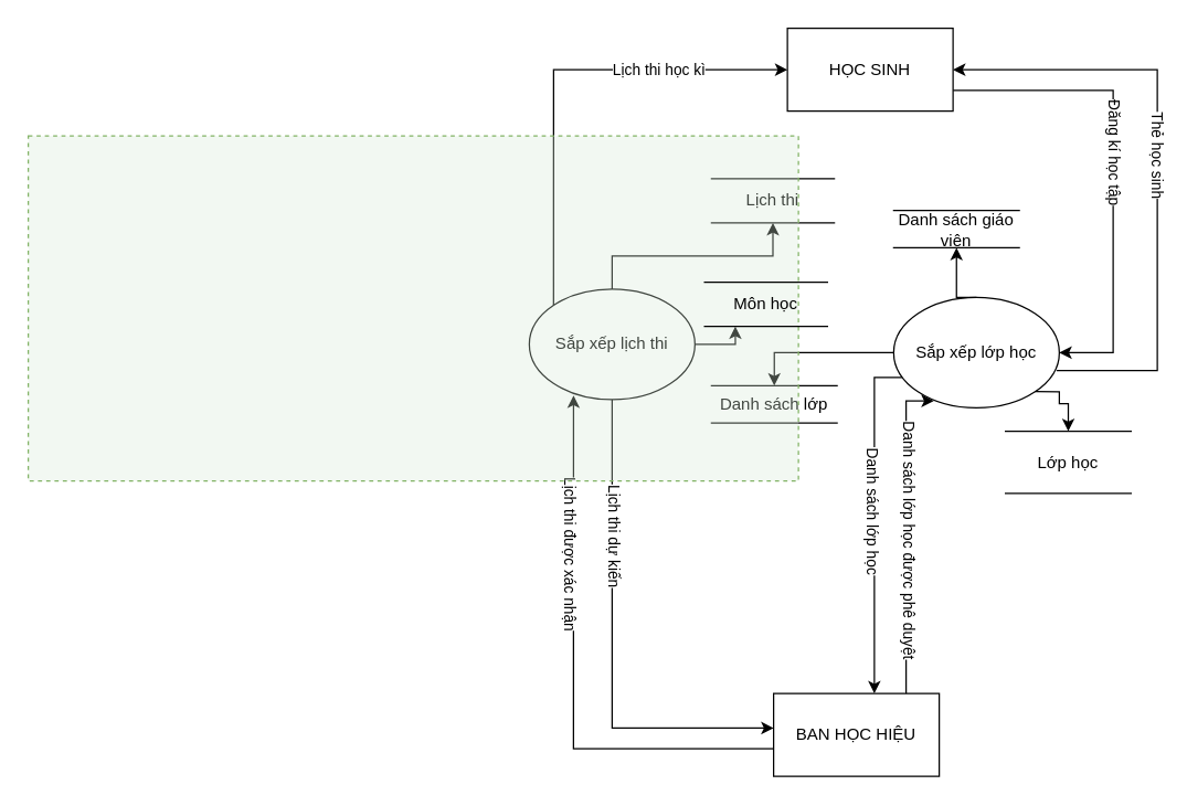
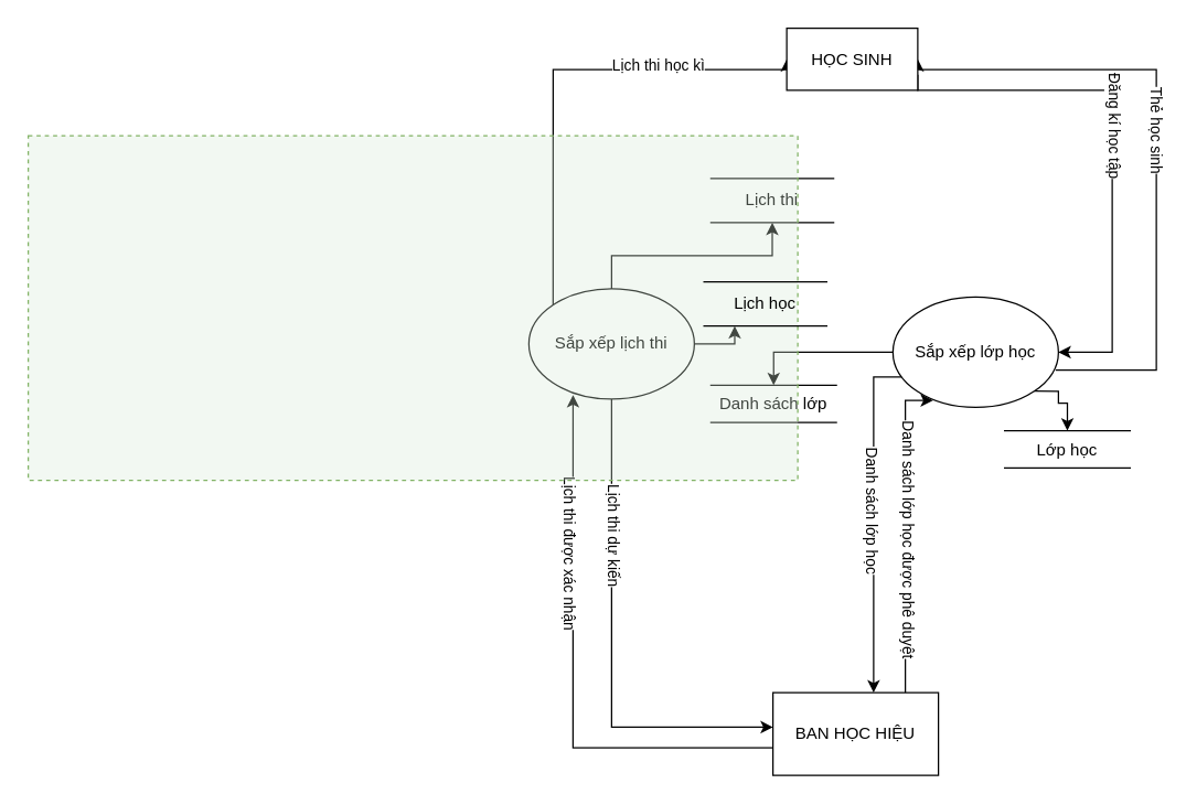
  <mxCell id="0" />
  <mxCell id="1" parent="0" />
  <mxCell id="2" style="edgeStyle=orthogonalEdgeStyle;rounded=0;orthogonalLoop=1;jettySize=auto;html=1;entryX=1;entryY=0.5;entryDx=0;entryDy=0;exitX=0.983;exitY=0.663;exitDx=0;exitDy=0;exitPerimeter=0;" parent="1" source="21" target="16" edge="1"><mxGeometry relative="1" as="geometry"><mxPoint x="807" y="-148" as="sourcePoint" /><Array as="points"><mxPoint x="838" y="268" /><mxPoint x="838" y="50" /></Array></mxGeometry></mxCell>
  <mxCell id="3" value="Thẻ học sinh" style="edgeLabel;html=1;align=center;verticalAlign=middle;resizable=0;points=[];rotation=90;" parent="2" vertex="1" connectable="0"><mxGeometry x="0.05" y="-1" relative="1" as="geometry"><mxPoint as="offset" /></mxGeometry></mxCell>
  <mxCell id="4" style="edgeStyle=orthogonalEdgeStyle;rounded=0;orthogonalLoop=1;jettySize=auto;html=1;entryX=0;entryY=0.5;entryDx=0;entryDy=0;exitX=0;exitY=0;exitDx=0;exitDy=0;" parent="1" source="26" target="16" edge="1"><mxGeometry relative="1" as="geometry"><Array as="points"><mxPoint x="401" y="50" /></Array><mxPoint x="874" y="-141" as="sourcePoint" /></mxGeometry></mxCell>
  <mxCell id="5" value="Lịch thi học kì" style="edgeLabel;html=1;align=center;verticalAlign=middle;resizable=0;points=[];" parent="4" vertex="1" connectable="0"><mxGeometry x="-0.137" y="-2" relative="1" as="geometry"><mxPoint x="74.4" y="-23.72" as="offset" /></mxGeometry></mxCell>
  <mxCell id="6" style="edgeStyle=orthogonalEdgeStyle;rounded=0;orthogonalLoop=1;jettySize=auto;html=1;align=right;exitX=0.05;exitY=0.725;exitDx=0;exitDy=0;exitPerimeter=0;" parent="1" source="21" target="22" edge="1"><mxGeometry relative="1" as="geometry"><Array as="points"><mxPoint x="633" y="453" /><mxPoint x="633" y="453" /></Array><mxPoint x="658" y="288" as="sourcePoint" /></mxGeometry></mxCell>
  <mxCell id="7" value="Danh sách lớp học" style="edgeLabel;html=1;align=center;verticalAlign=middle;resizable=0;points=[];rotation=90;" parent="6" vertex="1" connectable="0"><mxGeometry x="-0.067" relative="1" as="geometry"><mxPoint as="offset" /></mxGeometry></mxCell>
  <mxCell id="8" style="edgeStyle=orthogonalEdgeStyle;rounded=0;orthogonalLoop=1;jettySize=auto;html=1;align=right;exitX=0.5;exitY=1;exitDx=0;exitDy=0;" parent="1" source="26" edge="1"><mxGeometry relative="1" as="geometry"><Array as="points"><mxPoint x="443" y="527" /></Array><mxPoint x="312" y="-154" as="sourcePoint" /><mxPoint x="560" y="527" as="targetPoint" /></mxGeometry></mxCell>
  <mxCell id="9" value="Lịch thi dự kiến" style="edgeLabel;html=1;align=center;verticalAlign=middle;resizable=0;points=[];rotation=90;" parent="8" vertex="1" connectable="0"><mxGeometry x="0.111" y="-2" relative="1" as="geometry"><mxPoint x="5" y="-99" as="offset" /></mxGeometry></mxCell>
  <mxCell id="10" style="edgeStyle=orthogonalEdgeStyle;rounded=0;orthogonalLoop=1;jettySize=auto;html=1;align=right;entryX=0.242;entryY=0.938;entryDx=0;entryDy=0;entryPerimeter=0;" parent="1" source="22" target="21" edge="1"><mxGeometry relative="1" as="geometry"><Array as="points"><mxPoint x="656" y="398" /><mxPoint x="656" y="398" /></Array><mxPoint x="179" y="482" as="targetPoint" /></mxGeometry></mxCell>
  <mxCell id="11" value="Danh sách lớp học được phê duyệt" style="edgeLabel;html=1;align=center;verticalAlign=middle;resizable=0;points=[];rotation=90;" parent="10" vertex="1" connectable="0"><mxGeometry x="-0.075" y="2" relative="1" as="geometry"><mxPoint x="5" y="-5" as="offset" /></mxGeometry></mxCell>
  <mxCell id="12" style="edgeStyle=orthogonalEdgeStyle;rounded=0;orthogonalLoop=1;jettySize=auto;html=1;exitX=0;exitY=0.75;exitDx=0;exitDy=0;align=right;entryX=0.267;entryY=0.963;entryDx=0;entryDy=0;entryPerimeter=0;" parent="1" source="22" target="26" edge="1"><mxGeometry relative="1" as="geometry"><Array as="points"><mxPoint x="415" y="542" /></Array><mxPoint x="284" y="-153" as="targetPoint" /></mxGeometry></mxCell>
  <mxCell id="13" value="Lịch thi được xác nhận" style="edgeLabel;html=1;align=center;verticalAlign=middle;resizable=0;points=[];rotation=90;" parent="12" vertex="1" connectable="0"><mxGeometry x="-0.079" relative="1" as="geometry"><mxPoint x="-1.01" y="-104" as="offset" /></mxGeometry></mxCell>
  <mxCell id="14" style="edgeStyle=orthogonalEdgeStyle;rounded=0;orthogonalLoop=1;jettySize=auto;html=1;exitX=1;exitY=0.75;exitDx=0;exitDy=0;entryX=1;entryY=0.5;entryDx=0;entryDy=0;" parent="1" source="16" target="21" edge="1"><mxGeometry relative="1" as="geometry"><Array as="points"><mxPoint x="806" y="65" /><mxPoint x="806" y="255" /></Array><mxPoint x="739" y="-150" as="targetPoint" /></mxGeometry></mxCell>
  <mxCell id="15" value="Đăng kí học tập" style="edgeLabel;html=1;align=center;verticalAlign=middle;resizable=0;points=[];rotation=90;" parent="14" vertex="1" connectable="0"><mxGeometry x="-0.073" y="2" relative="1" as="geometry"><mxPoint as="offset" /></mxGeometry></mxCell>
- <mxCell id="16" value="HỌC SINH" style="rounded=0;whiteSpace=wrap;html=1;" parent="1" vertex="1"><mxGeometry x="570" y="20" width="120" height="60" as="geometry" /></mxCell>
+ <mxCell id="16" value="HỌC SINH" style="rounded=0;whiteSpace=wrap;html=1;" parent="1" vertex="1"><mxGeometry x="570" y="20" width="95" height="45" as="geometry" /></mxCell>
  <mxCell id="17" style="edgeStyle=orthogonalEdgeStyle;rounded=0;orthogonalLoop=1;jettySize=auto;html=1;exitX=0;exitY=0.5;exitDx=0;exitDy=0;entryX=0.5;entryY=0;entryDx=0;entryDy=0;" parent="1" source="21" target="24" edge="1"><mxGeometry relative="1" as="geometry"><Array as="points"><mxPoint x="561" y="255" /></Array></mxGeometry></mxCell>
  <mxCell id="18" style="edgeStyle=orthogonalEdgeStyle;rounded=0;orthogonalLoop=1;jettySize=auto;html=1;exitX=0.5;exitY=0;exitDx=0;exitDy=0;entryX=0.5;entryY=1;entryDx=0;entryDy=0;" parent="1" source="26" target="23" edge="1"><mxGeometry relative="1" as="geometry" /></mxCell>
- <mxCell id="19" style="edgeStyle=orthogonalEdgeStyle;rounded=0;orthogonalLoop=1;jettySize=auto;html=1;exitX=0.5;exitY=0;exitDx=0;exitDy=0;entryX=0.5;entryY=1;entryDx=0;entryDy=0;" parent="1" source="21" target="28" edge="1"><mxGeometry relative="1" as="geometry" /></mxCell>
  <mxCell id="20" style="edgeStyle=orthogonalEdgeStyle;rounded=0;orthogonalLoop=1;jettySize=auto;html=1;exitX=1;exitY=1;exitDx=0;exitDy=0;entryX=0.5;entryY=0;entryDx=0;entryDy=0;" edge="1" parent="1" source="21" target="30"><mxGeometry relative="1" as="geometry"><Array as="points"><mxPoint x="767" y="283" /><mxPoint x="767" y="292" /><mxPoint x="774" y="292" /></Array></mxGeometry></mxCell>
  <mxCell id="21" value="Sắp xếp lớp học" style="ellipse;whiteSpace=wrap;html=1;" parent="1" vertex="1"><mxGeometry x="647" y="215" width="120" height="80" as="geometry" /></mxCell>
  <mxCell id="22" value="BAN HỌC HIỆU" style="rounded=0;whiteSpace=wrap;html=1;" parent="1" vertex="1"><mxGeometry x="560" y="502" width="120" height="60" as="geometry" /></mxCell>
  <mxCell id="23" value="Lịch thi" style="shape=partialRectangle;whiteSpace=wrap;html=1;left=0;right=0;fillColor=none;rounded=0;shadow=0;glass=0;sketch=0;" parent="1" vertex="1"><mxGeometry x="515" y="129" width="89" height="32" as="geometry" /></mxCell>
  <mxCell id="24" value="Danh sách lớp" style="shape=partialRectangle;whiteSpace=wrap;html=1;left=0;right=0;fillColor=none;rounded=0;shadow=0;glass=0;sketch=0;" parent="1" vertex="1"><mxGeometry x="515" y="279" width="91" height="27" as="geometry" /></mxCell>
  <mxCell id="25" style="edgeStyle=orthogonalEdgeStyle;rounded=0;orthogonalLoop=1;jettySize=auto;html=1;exitX=1;exitY=0.5;exitDx=0;exitDy=0;entryX=0.25;entryY=1;entryDx=0;entryDy=0;" edge="1" parent="1" source="26" target="29"><mxGeometry relative="1" as="geometry" /></mxCell>
  <mxCell id="26" value="Sắp xếp lịch thi" style="ellipse;whiteSpace=wrap;html=1;" parent="1" vertex="1"><mxGeometry x="383" y="209" width="120" height="80" as="geometry" /></mxCell>
  <mxCell id="27" value="" style="rounded=0;whiteSpace=wrap;html=1;fillColor=#d5e8d4;strokeColor=#82b366;dashed=1;fillOpacity=30;" parent="1" vertex="1"><mxGeometry x="20" y="98" width="558" height="250" as="geometry" /></mxCell>
- <mxCell id="28" value="Danh sách giáo viên" style="shape=partialRectangle;whiteSpace=wrap;html=1;left=0;right=0;fillColor=none;rounded=0;shadow=0;glass=0;sketch=0;" parent="1" vertex="1"><mxGeometry x="647" y="152" width="91" height="27" as="geometry" /></mxCell>
- <mxCell id="29" value="Môn học" style="shape=partialRectangle;whiteSpace=wrap;html=1;left=0;right=0;fillColor=none;rounded=0;shadow=0;glass=0;sketch=0;" vertex="1" parent="1"><mxGeometry x="510" y="204" width="89" height="32" as="geometry" /></mxCell>
- <mxCell id="30" value="Lớp học" style="shape=partialRectangle;whiteSpace=wrap;html=1;left=0;right=0;fillColor=none;rounded=0;shadow=0;glass=0;sketch=0;" vertex="1" parent="1"><mxGeometry x="728" y="312" width="91" height="45" as="geometry" /></mxCell>
+ <mxCell id="29" value="Lịch học" style="shape=partialRectangle;whiteSpace=wrap;html=1;left=0;right=0;fillColor=none;rounded=0;shadow=0;glass=0;sketch=0;" vertex="1" parent="1"><mxGeometry x="510" y="204" width="89" height="32" as="geometry" /></mxCell>
+ <mxCell id="30" value="Lớp học" style="shape=partialRectangle;whiteSpace=wrap;html=1;left=0;right=0;fillColor=none;rounded=0;shadow=0;glass=0;sketch=0;" vertex="1" parent="1"><mxGeometry x="728" y="312" width="91" height="27" as="geometry" /></mxCell>
